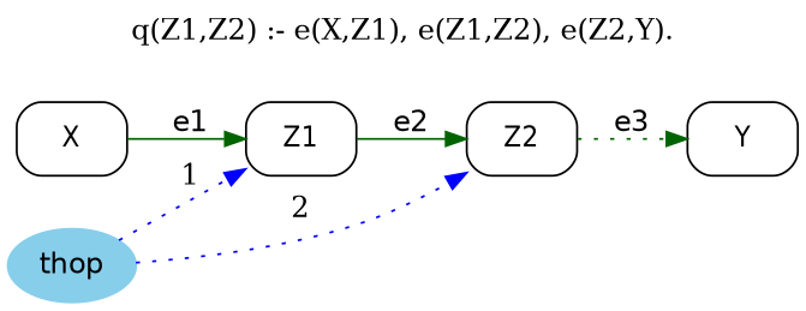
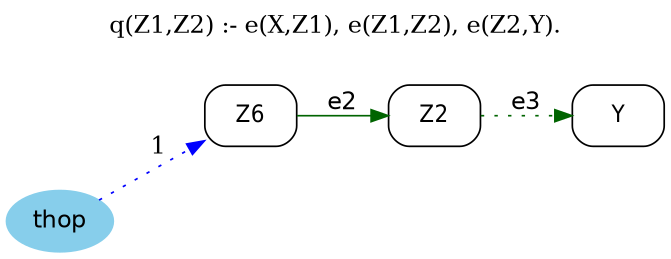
  strict digraph {
    label="q(Z1,Z2) :- e(X,Z1), e(Z1,Z2), e(Z2,Y)."
    labelloc=t
    rankdir=LR
    node [fontname="Helvetica-Narrow" shape=box style=rounded]
    edge [color=darkgreen fontname=helvetica style=dotted]
-   X [height=0.5 width=0.75]
-   Z1 [height=0.5 width=0.75]
+   Z1 [height=0.5 width=0.75 label=Z6]
    Z2 [height=0.5 width=0.75]
    Y [height=0.5 width=0.75]
    thop [color=skyblue fillcolor=skyblue fontname=helvetica height=0.5 shape=oval style="filled,rounded" width=0.79437]
-   X -> Z1 [label=e1 style=""]
    Z1 -> Z2 [label=e2 style=""]
    Z2 -> Y [label=e3]
    thop -> Z1 [color=blue constraint=false label=1 fontname=""]
-   thop -> Z2 [color=blue constraint=false label=2 fontname=""]
  }
